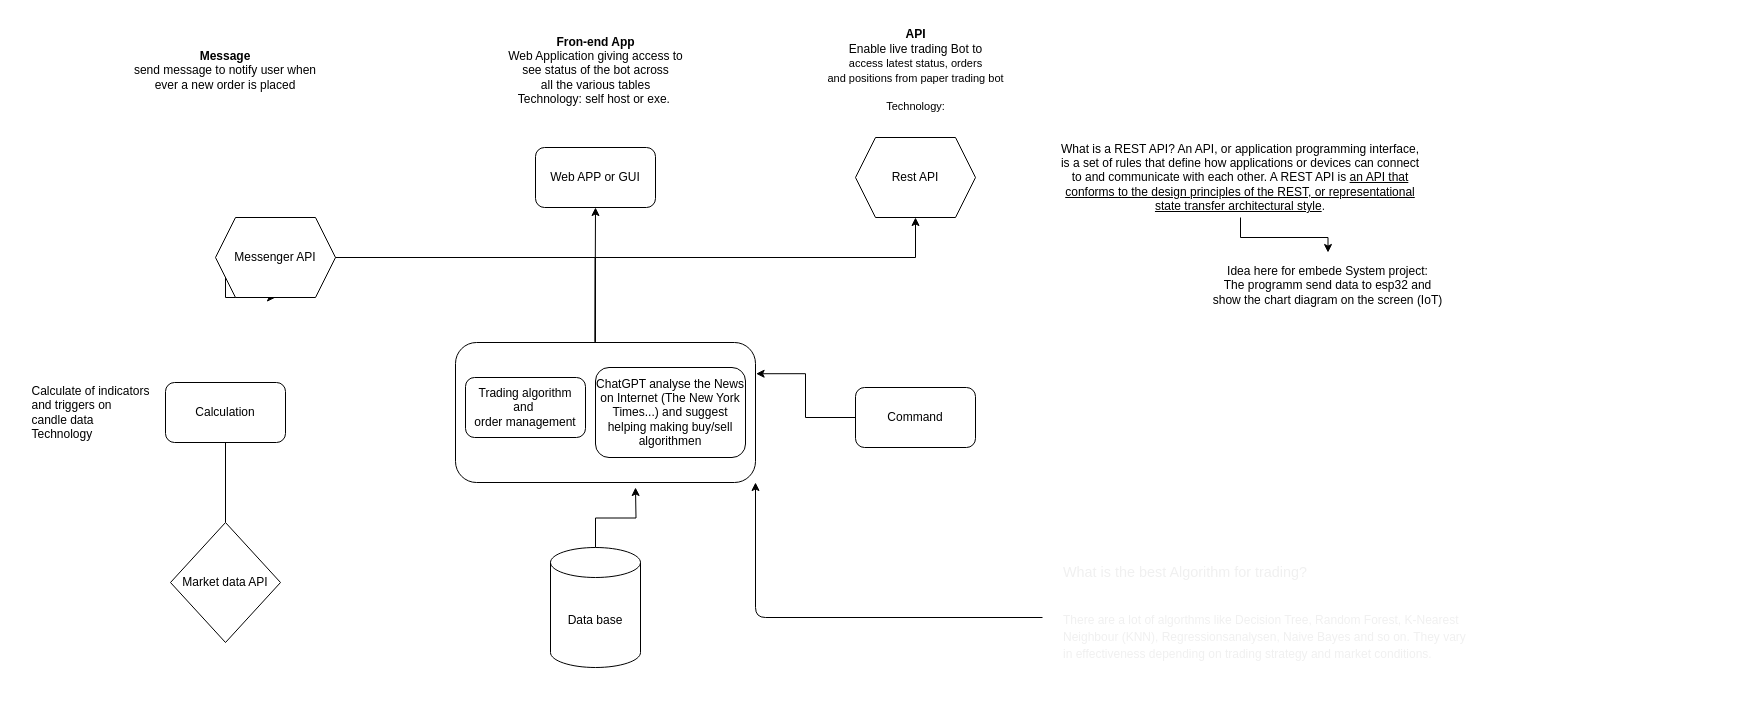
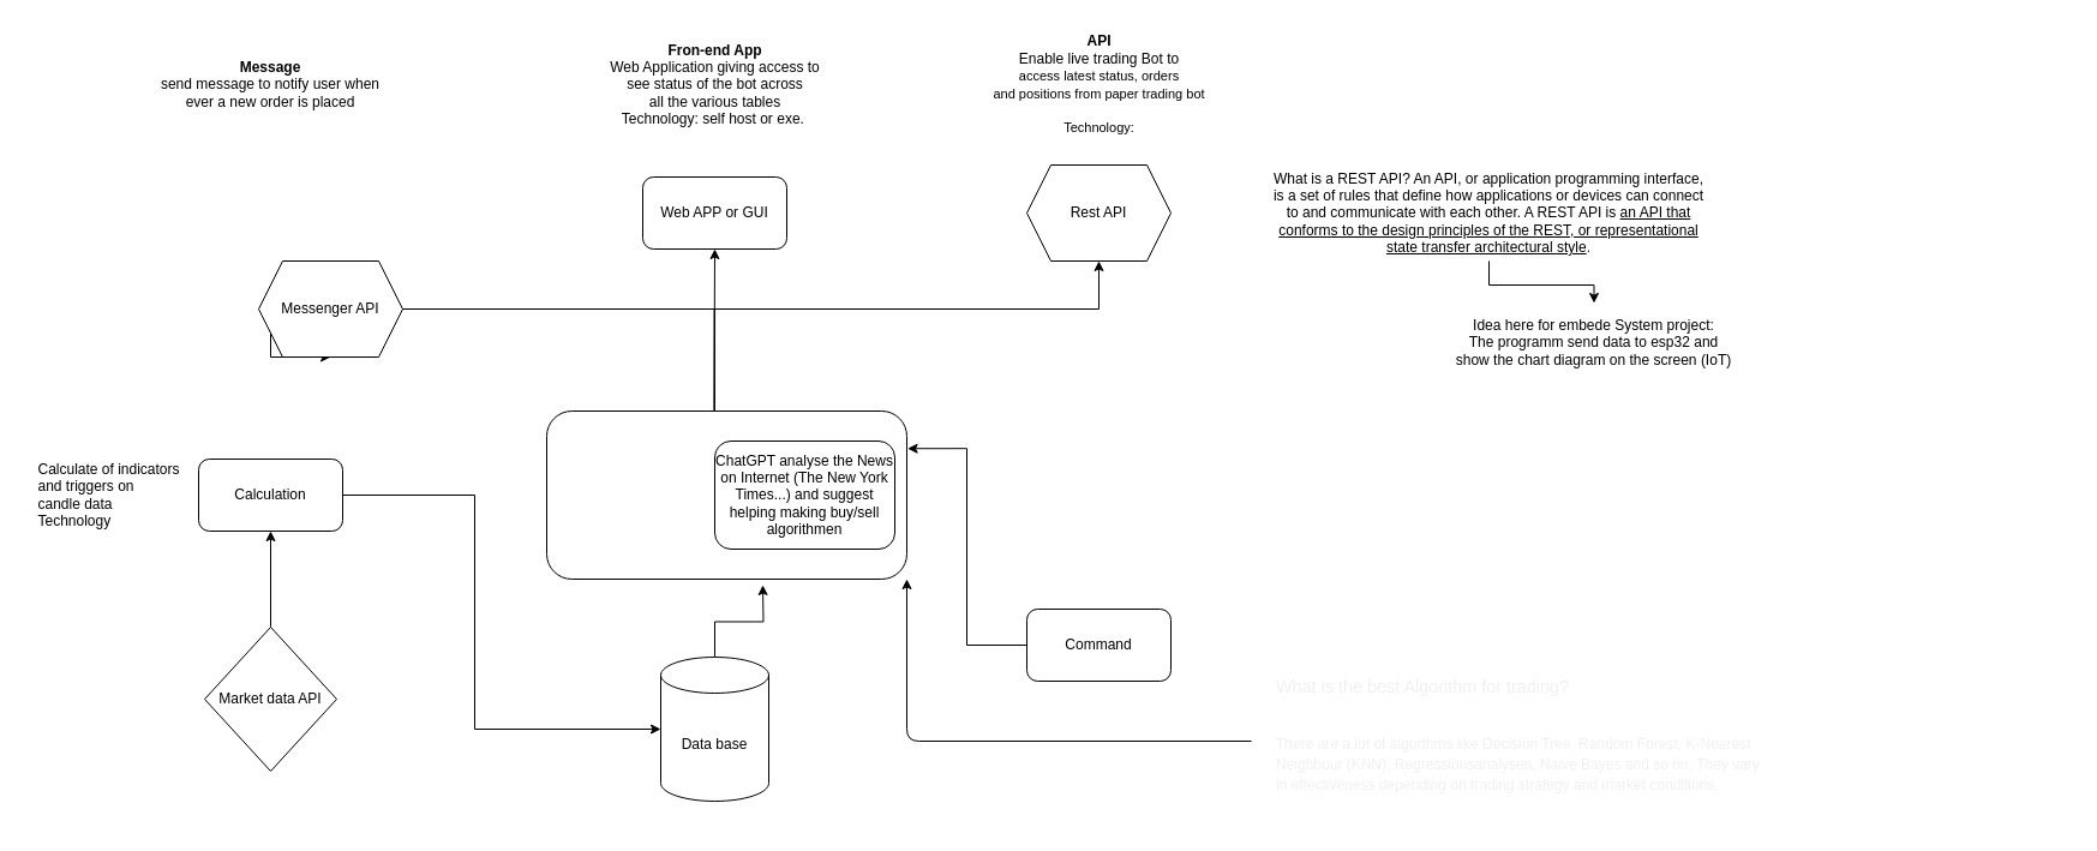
  <mxCell id="0" />
  <mxCell id="1" parent="0" />
  <mxCell id="2" value="" style="rounded=1;whiteSpace=wrap;html=1;" parent="1" vertex="1"><mxGeometry x="455" y="342" width="300" height="140" as="geometry" /></mxCell>
  <mxCell id="3" value="Calculation" style="rounded=1;whiteSpace=wrap;html=1;" parent="1" vertex="1"><mxGeometry x="165" y="382" width="120" height="60" as="geometry" /></mxCell>
  <mxCell id="4" value="ChatGPT analyse the News on Internet (The New York Times...) and suggest helping making buy/sell algorithmen" style="rounded=1;whiteSpace=wrap;html=1;" parent="1" vertex="1"><mxGeometry x="595" y="367" width="150" height="90" as="geometry" /></mxCell>
  <mxCell id="5" style="edgeStyle=orthogonalEdgeStyle;rounded=0;orthogonalLoop=1;jettySize=auto;html=1;entryX=1.002;entryY=0.223;entryDx=0;entryDy=0;entryPerimeter=0;" parent="1" source="6" target="2" edge="1"><mxGeometry relative="1" as="geometry"><mxPoint x="785" y="367" as="targetPoint" /></mxGeometry></mxCell>
- <mxCell id="6" value="Command" style="rounded=1;whiteSpace=wrap;html=1;" parent="1" vertex="1"><mxGeometry x="855" y="387" width="120" height="60" as="geometry" /></mxCell>
+ <mxCell id="6" value="Command" style="rounded=1;whiteSpace=wrap;html=1;" parent="1" vertex="1"><mxGeometry x="855" y="507" width="120" height="60" as="geometry" /></mxCell>
  <mxCell id="7" style="edgeStyle=orthogonalEdgeStyle;rounded=0;orthogonalLoop=1;jettySize=auto;html=1;entryX=0.5;entryY=1;entryDx=0;entryDy=0;exitX=0.466;exitY=-0.001;exitDx=0;exitDy=0;exitPerimeter=0;" parent="1" source="2" target="12" edge="1"><mxGeometry relative="1" as="geometry"><mxPoint x="625" y="327" as="sourcePoint" /><Array as="points"><mxPoint x="595" y="257" /><mxPoint x="915" y="257" /></Array></mxGeometry></mxCell>
  <mxCell id="8" style="edgeStyle=orthogonalEdgeStyle;rounded=0;orthogonalLoop=1;jettySize=auto;html=1;entryX=0.5;entryY=1;entryDx=0;entryDy=0;exitX=0.466;exitY=-0.007;exitDx=0;exitDy=0;exitPerimeter=0;" parent="1" source="2" target="13" edge="1"><mxGeometry relative="1" as="geometry"><mxPoint x="635" y="347" as="sourcePoint" /><Array as="points"><mxPoint x="595" y="257" /><mxPoint x="225" y="257" /></Array></mxGeometry></mxCell>
- <mxCell id="9" style="edgeStyle=orthogonalEdgeStyle;rounded=0;orthogonalLoop=1;jettySize=auto;html=1;entryX=0.5;entryY=1;entryDx=0;entryDy=0;endArrow=none;" parent="1" source="10" target="3" edge="1"><mxGeometry relative="1" as="geometry" /></mxCell>
+ <mxCell id="9" style="edgeStyle=orthogonalEdgeStyle;rounded=0;orthogonalLoop=1;jettySize=auto;html=1;entryX=0.5;entryY=1;entryDx=0;entryDy=0;" parent="1" source="10" target="3" edge="1"><mxGeometry relative="1" as="geometry" /></mxCell>
  <mxCell id="10" value="Market data API" style="rhombus;whiteSpace=wrap;html=1;" parent="1" vertex="1"><mxGeometry x="170" y="522" width="110" height="120" as="geometry" /></mxCell>
  <mxCell id="11" value="Web APP or GUI" style="rounded=1;whiteSpace=wrap;html=1;" parent="1" vertex="1"><mxGeometry x="535" y="147" width="120" height="60" as="geometry" /></mxCell>
  <mxCell id="12" value="Rest API" style="shape=hexagon;perimeter=hexagonPerimeter2;whiteSpace=wrap;html=1;fixedSize=1;" parent="1" vertex="1"><mxGeometry x="855" y="137" width="120" height="80" as="geometry" /></mxCell>
  <mxCell id="13" value="Messenger API" style="shape=hexagon;perimeter=hexagonPerimeter2;whiteSpace=wrap;html=1;fixedSize=1;" parent="1" vertex="1"><mxGeometry x="215" y="217" width="120" height="80" as="geometry" /></mxCell>
  <mxCell id="14" value="&lt;b&gt;API&lt;/b&gt;&lt;br&gt;Enable live trading Bot to&lt;br style=&quot;border-color: var(--border-color); font-size: 11px;&quot;&gt;&lt;span style=&quot;font-size: 11px; background-color: rgb(255, 255, 255);&quot;&gt;access latest status, orders&lt;/span&gt;&lt;br style=&quot;border-color: var(--border-color); font-size: 11px;&quot;&gt;&lt;span style=&quot;font-size: 11px; background-color: rgb(255, 255, 255);&quot;&gt;and positions from paper trading bot&lt;/span&gt;&lt;br style=&quot;border-color: var(--border-color); font-size: 11px;&quot;&gt;&lt;br style=&quot;border-color: var(--border-color); font-size: 11px;&quot;&gt;&lt;span style=&quot;font-size: 11px; background-color: rgb(255, 255, 255);&quot;&gt;Technology:&lt;/span&gt;" style="text;html=1;align=center;verticalAlign=middle;resizable=0;points=[];autosize=1;strokeColor=none;fillColor=none;" parent="1" vertex="1"><mxGeometry x="815" y="20" width="200" height="100" as="geometry" /></mxCell>
  <mxCell id="15" value="&lt;b&gt;Fron-end App&lt;/b&gt;&lt;br&gt;Web Application giving access to &lt;br&gt;see status of the bot across &lt;br&gt;all the various tables&lt;br&gt;Technology: self host or exe.&amp;nbsp;" style="text;html=1;align=center;verticalAlign=middle;resizable=0;points=[];autosize=1;strokeColor=none;fillColor=none;" parent="1" vertex="1"><mxGeometry x="495" y="25" width="200" height="90" as="geometry" /></mxCell>
  <mxCell id="16" style="edgeStyle=orthogonalEdgeStyle;rounded=0;orthogonalLoop=1;jettySize=auto;html=1;" parent="1" source="17" edge="1"><mxGeometry relative="1" as="geometry"><mxPoint x="635" y="487" as="targetPoint" /></mxGeometry></mxCell>
  <mxCell id="17" value="Data base" style="shape=cylinder3;whiteSpace=wrap;html=1;boundedLbl=1;backgroundOutline=1;size=15;" parent="1" vertex="1"><mxGeometry x="550" y="547" width="90" height="120" as="geometry" /></mxCell>
  <mxCell id="18" value="&lt;div style=&quot;text-align: left;&quot;&gt;&lt;span style=&quot;background-color: initial;&quot;&gt;Calculate of indicators&lt;/span&gt;&lt;/div&gt;&lt;div style=&quot;text-align: left;&quot;&gt;&lt;span style=&quot;background-color: initial;&quot;&gt;and triggers on&lt;/span&gt;&lt;/div&gt;&lt;div style=&quot;text-align: left;&quot;&gt;&lt;span style=&quot;background-color: initial;&quot;&gt;candle data&lt;/span&gt;&lt;/div&gt;&lt;div style=&quot;text-align: left;&quot;&gt;&lt;span style=&quot;background-color: initial;&quot;&gt;Technology&lt;/span&gt;&lt;/div&gt;" style="text;html=1;align=center;verticalAlign=middle;resizable=0;points=[];autosize=1;strokeColor=none;fillColor=none;" parent="1" vertex="1"><mxGeometry x="20" y="377" width="140" height="70" as="geometry" /></mxCell>
  <mxCell id="19" style="edgeStyle=orthogonalEdgeStyle;rounded=0;orthogonalLoop=1;jettySize=auto;html=1;entryX=0.5;entryY=1;entryDx=0;entryDy=0;exitX=0.465;exitY=0.003;exitDx=0;exitDy=0;exitPerimeter=0;" parent="1" source="2" target="11" edge="1"><mxGeometry relative="1" as="geometry"><mxPoint x="635" y="347" as="sourcePoint" /><Array as="points"><mxPoint x="594" y="341" /><mxPoint x="595" y="341" /></Array></mxGeometry></mxCell>
- <mxCell id="20" value="Trading algorithm&lt;br&gt;and&amp;nbsp;&lt;br&gt;order management" style="rounded=1;whiteSpace=wrap;html=1;" parent="1" vertex="1"><mxGeometry x="465" y="377" width="120" height="60" as="geometry" /></mxCell>
  <mxCell id="21" style="edgeStyle=orthogonalEdgeStyle;rounded=0;orthogonalLoop=1;jettySize=auto;html=1;" parent="1" source="22" target="25" edge="1"><mxGeometry relative="1" as="geometry"><mxPoint x="1240" y="267" as="targetPoint" /></mxGeometry></mxCell>
  <mxCell id="22" value="&lt;font style=&quot;font-size: 12px;&quot;&gt;What is a REST API? An API, or application programming interface, is a set of rules that define how applications or devices can connect to and communicate with each other. A REST API is&amp;nbsp;&lt;span style=&quot;font-family: &amp;quot;Google Sans&amp;quot;, arial, sans-serif; text-align: left;&quot;&gt;&lt;u&gt;an API that conforms to the design principles of the REST, or representational state transfer architectural style&lt;/u&gt;&lt;/span&gt;&lt;span style=&quot;color: rgb(32, 33, 36); font-family: &amp;quot;Google Sans&amp;quot;, arial, sans-serif; text-align: left;&quot;&gt;.&lt;/span&gt;&lt;/font&gt;" style="text;html=1;strokeColor=none;fillColor=none;align=center;verticalAlign=middle;whiteSpace=wrap;rounded=0;" parent="1" vertex="1"><mxGeometry x="1055" y="137" width="370" height="80" as="geometry" /></mxCell>
  <mxCell id="23" value="&lt;b&gt;Message&lt;/b&gt;&lt;br style=&quot;border-color: var(--border-color);&quot;&gt;&lt;span style=&quot;&quot;&gt;send message to notify user when ever a new order is placed&lt;/span&gt;" style="text;html=1;strokeColor=none;fillColor=none;align=center;verticalAlign=middle;whiteSpace=wrap;rounded=0;" parent="1" vertex="1"><mxGeometry x="130" y="40" width="190" height="60" as="geometry" /></mxCell>
+ <mxCell id="24" style="edgeStyle=orthogonalEdgeStyle;rounded=0;orthogonalLoop=1;jettySize=auto;html=1;entryX=0;entryY=0.5;entryDx=0;entryDy=0;entryPerimeter=0;" parent="1" source="3" target="17" edge="1"><mxGeometry relative="1" as="geometry"><Array as="points"><mxPoint x="395" y="412" /><mxPoint x="395" y="607" /></Array></mxGeometry></mxCell>
  <mxCell id="25" value="Idea here for embede System project:&lt;br&gt;The programm send data to esp32 and show the chart diagram on the screen (IoT)" style="text;html=1;strokeColor=none;fillColor=none;align=center;verticalAlign=middle;whiteSpace=wrap;rounded=0;" parent="1" vertex="1"><mxGeometry x="1210" y="252" width="235" height="65" as="geometry" /></mxCell>
  <mxCell id="26" value="&lt;h3 style=&quot;box-sizing: border-box; margin-top: 0px; margin-bottom: 10px; font-weight: 500; line-height: 1.2; font-size: 1.2em; font-family: DaxWeb, sans-serif; padding-left: 20px; padding-top: 10px; padding-bottom: 10px; text-align: start;&quot;&gt;&lt;br&gt;&lt;/h3&gt;" style="text;html=1;align=center;verticalAlign=middle;resizable=0;points=[];autosize=1;strokeColor=none;fillColor=none;fontColor=#F0F0F0;" vertex="1" parent="1"><mxGeometry x="1685" y="472" width="40" height="60" as="geometry" /></mxCell>
  <mxCell id="27" style="edgeStyle=none;html=1;entryX=1;entryY=1;entryDx=0;entryDy=0;fontSize=12;fontColor=#F0F0F0;" edge="1" parent="1" source="28" target="2"><mxGeometry relative="1" as="geometry"><Array as="points"><mxPoint x="755" y="617" /></Array></mxGeometry></mxCell>
  <mxCell id="28" value="&lt;h3 style=&quot;box-sizing: border-box; margin-top: 0px; margin-bottom: 10px; font-weight: 500; line-height: 1.2; font-family: DaxWeb, sans-serif; padding-left: 20px; padding-top: 10px; padding-bottom: 10px; text-align: start;&quot;&gt;&lt;span style=&quot;background-color: initial; font-size: 14.4px;&quot;&gt;What is the best Algorithm for trading?&lt;/span&gt;&lt;/h3&gt;&lt;h3 style=&quot;box-sizing: border-box; margin-top: 0px; margin-bottom: 10px; font-weight: 500; line-height: 1.2; font-family: DaxWeb, sans-serif; padding-left: 20px; padding-top: 10px; padding-bottom: 10px; text-align: start;&quot;&gt;&lt;span style=&quot;font-size: 12px; background-color: initial;&quot;&gt;There are a lot of algorthms like Decision Tree, Random Forest, K-Nearest Neighbour (KNN), Regressionsanalysen, Naive Bayes and so on.&amp;nbsp;&lt;/span&gt;&lt;font style=&quot;font-size: 12px;&quot;&gt;They vary in effectiveness depending on trading strategy and market conditions.&lt;/font&gt;&lt;/h3&gt;" style="text;strokeColor=none;align=center;fillColor=none;html=1;verticalAlign=middle;whiteSpace=wrap;rounded=0;labelBackgroundColor=none;fontSize=12;fontColor=#F0F0F0;" vertex="1" parent="1"><mxGeometry x="1042" y="547" width="430" height="140" as="geometry" /></mxCell>
